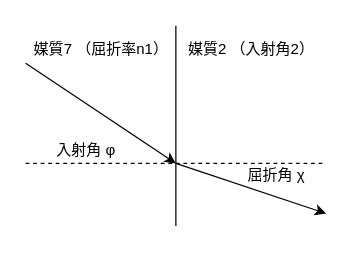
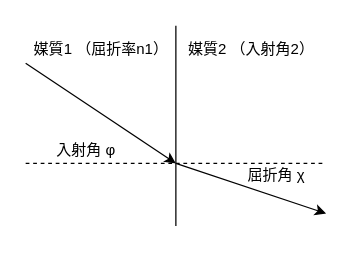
  <mxCell id="0" />
  <mxCell id="1" parent="0" />
  <mxCell id="2" value="" style="endArrow=none;html=1;" edge="1" parent="1"><mxGeometry width="50" height="50" relative="1" as="geometry"><mxPoint x="140" y="180" as="sourcePoint" /><mxPoint x="140" y="20" as="targetPoint" /></mxGeometry></mxCell>
  <mxCell id="3" value="" style="endArrow=none;dashed=1;html=1;" edge="1" parent="1"><mxGeometry width="50" height="50" relative="1" as="geometry"><mxPoint x="20" y="130" as="sourcePoint" /><mxPoint x="260" y="130" as="targetPoint" /></mxGeometry></mxCell>
  <mxCell id="4" value="" style="endArrow=classic;html=1;" edge="1" parent="1"><mxGeometry width="50" height="50" relative="1" as="geometry"><mxPoint x="20" y="50" as="sourcePoint" /><mxPoint x="140" y="130" as="targetPoint" /></mxGeometry></mxCell>
  <mxCell id="5" value="" style="endArrow=classic;html=1;" edge="1" parent="1"><mxGeometry width="50" height="50" relative="1" as="geometry"><mxPoint x="140" y="130" as="sourcePoint" /><mxPoint x="260" y="170" as="targetPoint" /></mxGeometry></mxCell>
  <mxCell id="6" value="入射角 φ" style="text;html=1;align=center;verticalAlign=middle;resizable=0;points=[];autosize=1;" vertex="1" parent="1"><mxGeometry x="38" y="110" width="60" height="20" as="geometry" /></mxCell>
  <mxCell id="7" value="屈折角 χ" style="text;html=1;align=center;verticalAlign=middle;resizable=0;points=[];autosize=1;" vertex="1" parent="1"><mxGeometry x="190" y="130" width="60" height="20" as="geometry" /></mxCell>
- <mxCell id="8" value="媒質7 （屈折率n1）" style="text;html=1;align=center;verticalAlign=middle;resizable=0;points=[];autosize=1;" vertex="1" parent="1"><mxGeometry x="20" y="29" width="120" height="20" as="geometry" /></mxCell>
+ <mxCell id="8" value="媒質1 （屈折率n1）" style="text;html=1;align=center;verticalAlign=middle;resizable=0;points=[];autosize=1;" vertex="1" parent="1"><mxGeometry x="20" y="29" width="120" height="20" as="geometry" /></mxCell>
  <mxCell id="9" value="媒質2 （入射角2）" style="text;html=1;align=center;verticalAlign=middle;resizable=0;points=[];autosize=1;" vertex="1" parent="1"><mxGeometry x="140" y="29" width="120" height="20" as="geometry" /></mxCell>
